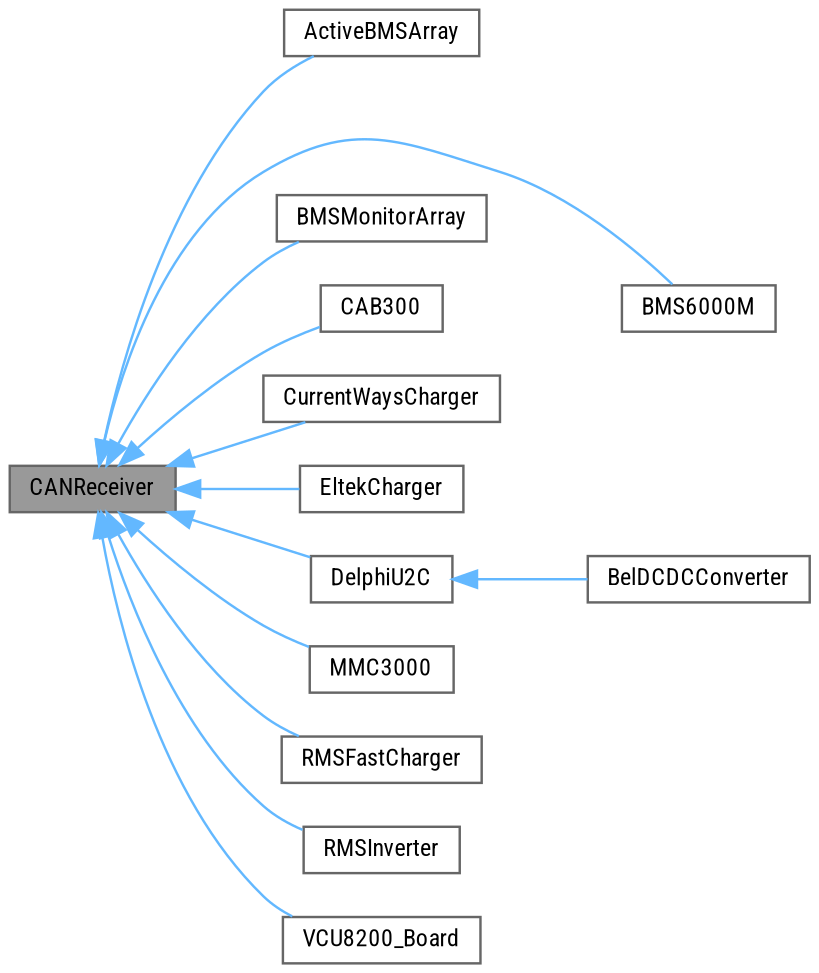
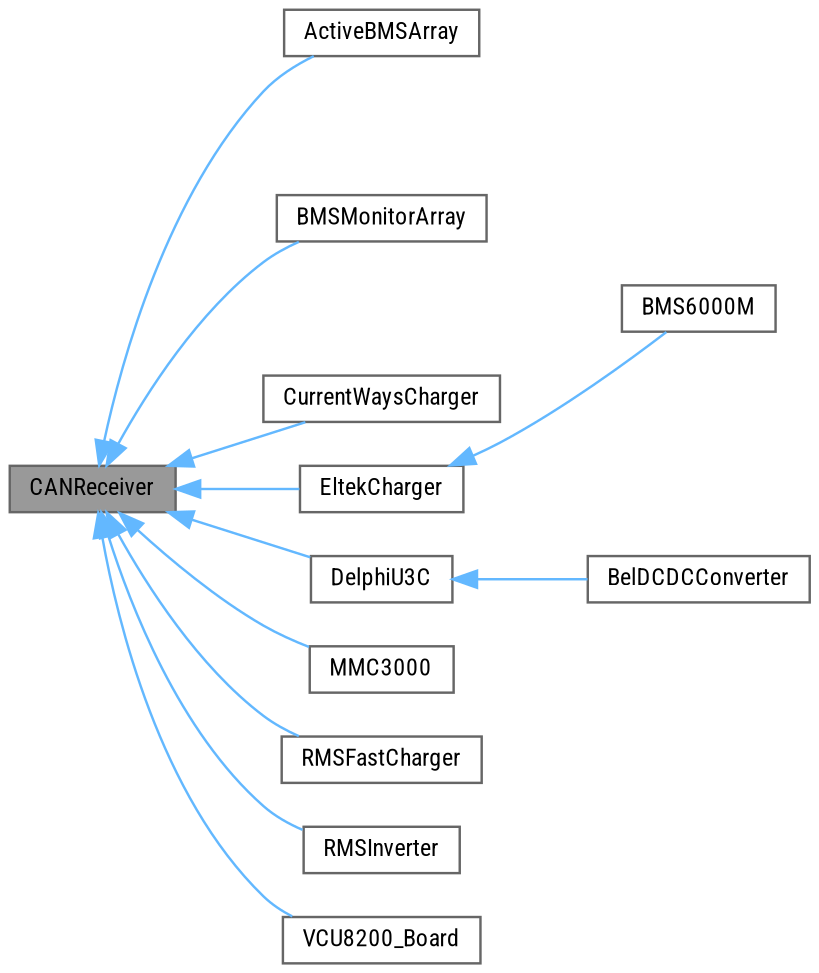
  digraph {
    fontname="Roboto Condensed"
    rankdir=LR
    node [color=gray40 fillcolor=white fontname="Roboto Condensed" fontsize=10 shape=box style=filled]
    edge [color=steelblue1 dir=back fontname="Roboto Condensed" fontsize=10 labelfontname=Helvetica labelfontsize=10 style=solid]
    n1 [fillcolor=grey60 fontcolor=black height=0.2 label=CANReceiver width=0.4]
    n2 [height=0.2 label=ActiveBMSArray width=0.4]
    n3 [height=0.2 label=BMS6000M width=0.4]
    n4 [height=0.2 label=BMSMonitorArray width=0.4]
-   n5 [height=0.2 label=CAB300 width=0.4]
    n6 [height=0.2 label=CurrentWaysCharger width=0.4]
-   n7 [height=0.2 label=DelphiU2C width=0.4]
+   n7 [height=0.2 label=DelphiU3C width=0.4]
    n8 [height=0.2 label=EltekCharger width=0.4]
    n9 [height=0.2 label=MMC3000 width=0.4]
    n10 [height=0.2 label=RMSFastCharger width=0.4]
    n11 [height=0.2 label=RMSInverter width=0.4]
    n12 [height=0.2 label=VCU8200_Board width=0.4]
    n13 [height=0.2 label=BelDCDCConverter width=0.4]
    n1 -> n2
-   n1 -> n3
+   n8 -> n3
    n1 -> n4
-   n1 -> n5
    n1 -> n6
    n1 -> n7
    n1 -> n8
    n1 -> n9
    n1 -> n10
    n1 -> n11
    n1 -> n12
    n7 -> n13
  }
